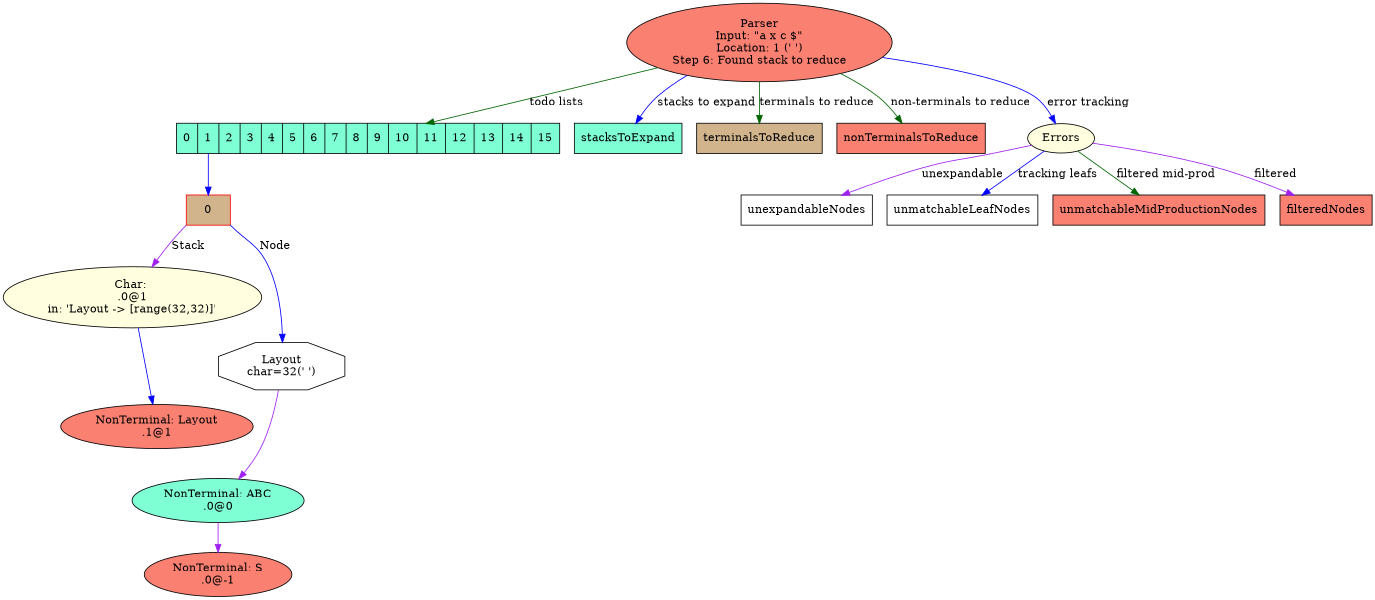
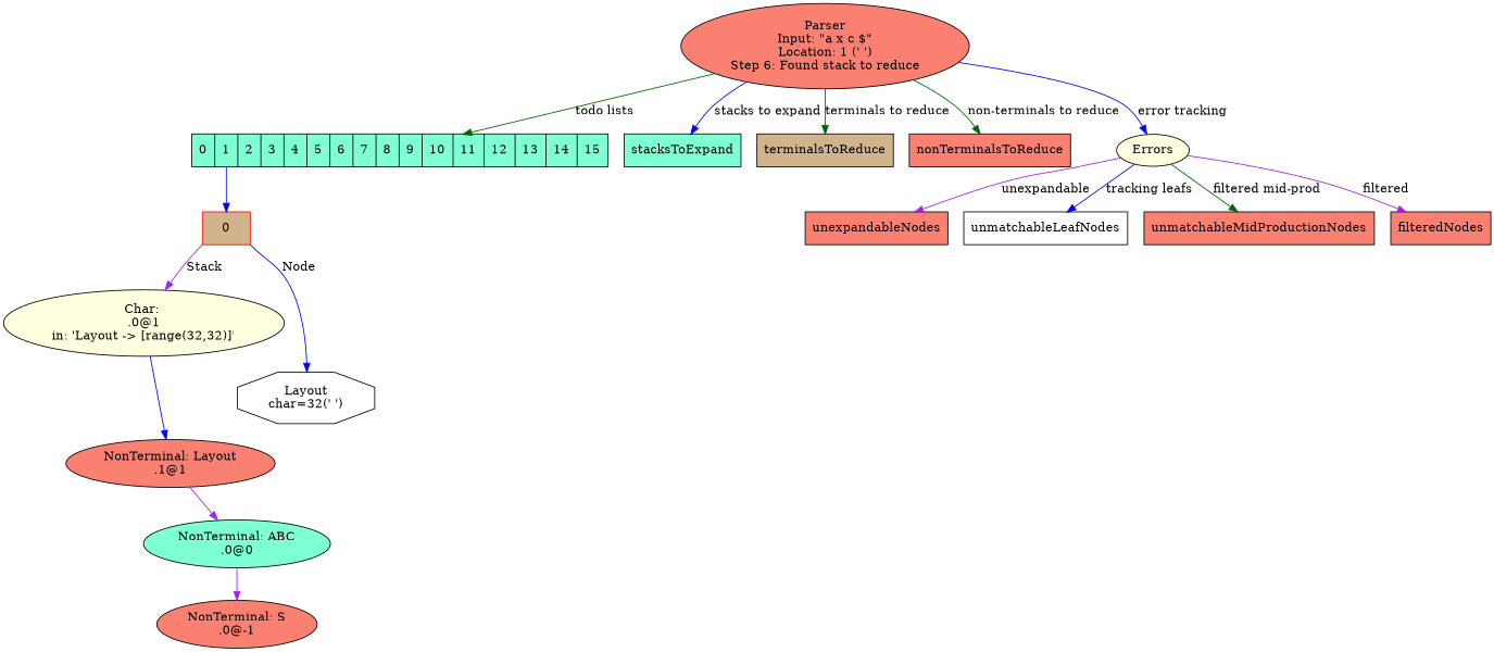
  digraph {
    node [fillcolor=salmon style=filled shape=record]
    edge [color=blue]
    n1 [label="Parser\nInput: \"a x c $\"\nLocation: 1 (' ')\nStep 6: Found stack to reduce" shape=""]
    n2 [fillcolor=aquamarine label="<0> 0 | <1> 1 | <2> 2 | <3> 3 | <4> 4 | <5> 5 | <6> 6 | <7> 7 | <8> 8 | <9> 9 | <10> 10 | <11> 11 | <12> 12 | <13> 13 | <14> 14 | <15> 15"]
    stacksToExpand [fillcolor=aquamarine]
    terminalsToReduce [fillcolor=tan]
    nonTerminalsToReduce
    n6 [fillcolor=lightyellow label=Errors shape=""]
    n7 [color=red fillcolor=tan label="<0> 0"]
-   unexpandableNodes [fillcolor=white]
+   unexpandableNodes
    unmatchableLeafNodes [fillcolor=white]
    unmatchableMidProductionNodes
    filteredNodes
    n12 [fillcolor=lightyellow label="Char: \n.0@1\nin: 'Layout -> [range(32,32)]'" shape=""]
    n13 [fillcolor=white label="Layout\nchar=32(' ')" shape=octagon]
    n14 [label="NonTerminal: Layout\n.1@1" shape=""]
    n15 [fillcolor=aquamarine label="NonTerminal: ABC\n.0@0" shape=""]
    n16 [label="NonTerminal: S\n.0@-1" shape=""]
    n1 -> n2 [color=darkgreen label="todo lists"]
    n1 -> stacksToExpand [label="stacks to expand"]
    n1 -> terminalsToReduce [color=darkgreen label="terminals to reduce"]
    n1 -> nonTerminalsToReduce [color=darkgreen label="non-terminals to reduce"]
    n1 -> n6 [label="error tracking"]
    n2 -> n7 [tailport=1]
    n6 -> unexpandableNodes [color=purple label=unexpandable]
    n6 -> unmatchableLeafNodes [label="tracking leafs"]
    n6 -> unmatchableMidProductionNodes [color=darkgreen label="filtered mid-prod"]
    n6 -> filteredNodes [color=purple label=filtered]
    n7 -> n12 [color=purple label=Stack tailport="0:sw"]
    n7 -> n13 [label="Node" tailport="0:se"]
    n12 -> n14
-   n13 -> n15 [color=purple]
+   n14 -> n15 [color=purple]
    n15 -> n16 [color=purple]
  }
